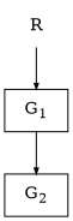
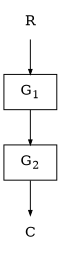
  digraph {
    rankdir=TB
    node [shape=none]
    edge [arrowsize=0.5]
    n1 [label=R]
    n2 [label=<G<sub>1</sub>> shape=box]
+   n3 [label=C]
    n4 [label=<G<sub>2</sub>> shape=box]
    n1 -> n2
    n2 -> n4
+   n4 -> n3
  }
